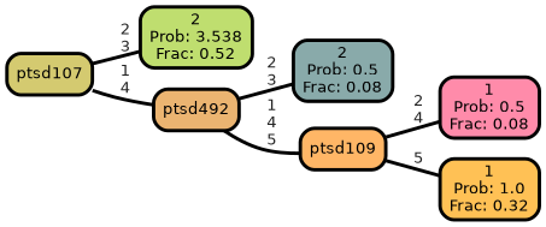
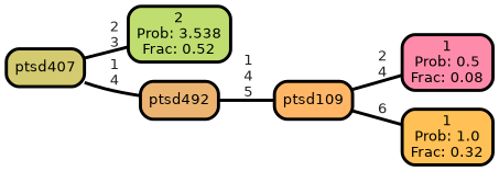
  graph {
    rankdir=LR
    ranksep="0 equally"
    splines=straight
    node [color=black fontcolor=black fontname=helvetica penwidth=3 shape=box style="filled, rounded"]
    edge [color=black fontcolor=grey14 fontname=helvetica fontweight=bold penwidth=3]
    n1 [fillcolor="#bfde6f" label="2\nProb: 3.538\nFrac: 0.52"]
-   n2 [fillcolor="#d4ca70" label=ptsd107]
+   n2 [fillcolor="#d4ca70" label=ptsd407]
    n3 [fillcolor="#ebb471" label=ptsd492]
-   n4 [fillcolor="#89aaaa" label="2\nProb: 0.5\nFrac: 0.08"]
    n5 [fillcolor="#ffb666" label=ptsd109]
    n6 [fillcolor="#ff8baa" label="1\nProb: 0.5\nFrac: 0.08"]
    n7 [fillcolor="#ffc155" label="1\nProb: 1.0\nFrac: 0.32"]
    subgraph sub_1 {
      rank=same
    }
    n2 -- n1 [label=" 2\n 3"]
    n2 -- n3 [label=" 1\n 4"]
-   n3 -- n4 [label=" 2\n 3"]
    n3 -- n5 [label=" 1\n 4\n 5"]
    n5 -- n6 [label=" 2\n 4"]
-   n5 -- n7 [label=" 5"]
+   n5 -- n7 [label=" 6"]
  }
